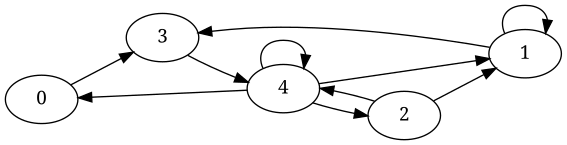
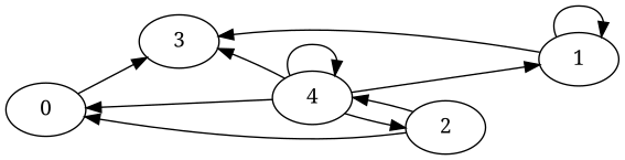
  digraph {
    fontname="Noto Serif"
    rankdir=LR
    node [fontname="Noto Serif"]
    edge [fontname="Noto Serif"]
    0
    3
    1
    4
    2
    0 -> 3
-   3 -> 4
+   4 -> 3
    1 -> 3
    1 -> 1
    4 -> 0
    4 -> 1
    4 -> 4
    4 -> 2
-   2 -> 1
+   2 -> 0
    2 -> 4
  }
